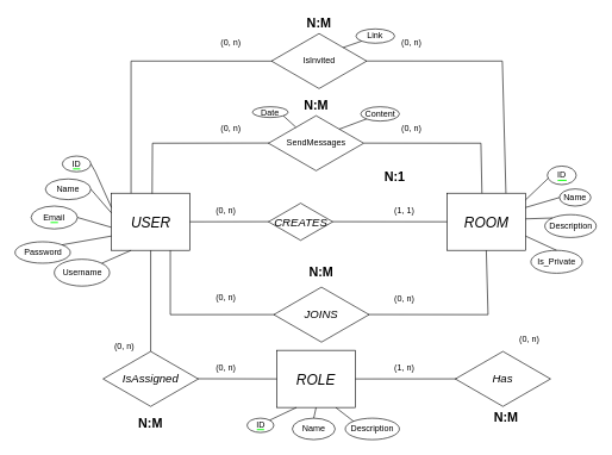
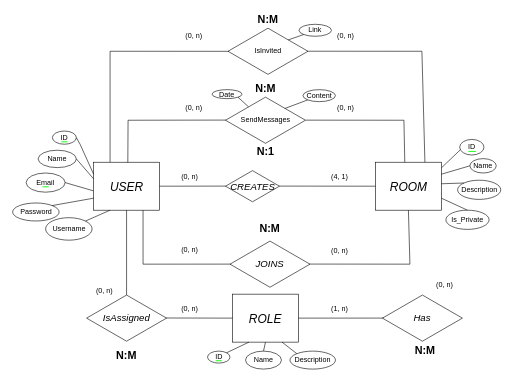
  <mxCell id="0" />
  <mxCell id="1" parent="0" />
  <mxCell id="2" value="ID" style="ellipse;whiteSpace=wrap;html=1;fillColor=none;" parent="1" vertex="1"><mxGeometry x="766" y="232" width="40.5" height="26" as="geometry" /></mxCell>
  <mxCell id="3" value="Email" style="ellipse;whiteSpace=wrap;html=1;fillColor=none;" parent="1" vertex="1"><mxGeometry x="43" y="288" width="65" height="32" as="geometry" /></mxCell>
  <mxCell id="4" value="&lt;i style=&quot;&quot;&gt;&lt;font style=&quot;font-size: 20px;&quot;&gt;USER&lt;/font&gt;&lt;/i&gt;" style="rounded=0;whiteSpace=wrap;html=1;fillColor=none;" parent="1" vertex="1"><mxGeometry x="155.5" y="270" width="110" height="80" as="geometry" /></mxCell>
  <mxCell id="5" value="&lt;i style=&quot;&quot;&gt;&lt;font style=&quot;font-size: 20px;&quot;&gt;ROOM&lt;/font&gt;&lt;/i&gt;" style="rounded=0;whiteSpace=wrap;html=1;fillColor=none;align=center;" parent="1" vertex="1"><mxGeometry x="625.5" y="270" width="110" height="80" as="geometry" /></mxCell>
  <mxCell id="6" value="&lt;i&gt;&lt;font style=&quot;font-size: 16px;&quot;&gt;CREATES&lt;/font&gt;&lt;/i&gt;" style="html=1;whiteSpace=wrap;aspect=fixed;shape=isoRectangle;fillColor=none;" parent="1" vertex="1"><mxGeometry x="375.51" y="270" width="90" height="80" as="geometry" /></mxCell>
  <mxCell id="7" value="" style="endArrow=none;html=1;rounded=0;exitX=1;exitY=0.5;exitDx=0;exitDy=0;entryX=0.007;entryY=0.498;entryDx=0;entryDy=0;entryPerimeter=0;" parent="1" source="4" edge="1" target="6"><mxGeometry width="50" height="50" relative="1" as="geometry"><mxPoint x="275.5" y="298" as="sourcePoint" /><mxPoint x="375.5" y="298" as="targetPoint" /></mxGeometry></mxCell>
  <mxCell id="8" value="" style="endArrow=none;html=1;rounded=0;exitX=0.997;exitY=0.498;exitDx=0;exitDy=0;entryX=0;entryY=0.5;entryDx=0;entryDy=0;exitPerimeter=0;" parent="1" target="5" edge="1" source="6"><mxGeometry width="50" height="50" relative="1" as="geometry"><mxPoint x="508.84" y="297.5" as="sourcePoint" /><mxPoint x="620.84" y="298.5" as="targetPoint" /></mxGeometry></mxCell>
  <mxCell id="9" value="" style="endArrow=none;html=1;rounded=0;entryX=0;entryY=0.75;entryDx=0;entryDy=0;exitX=1;exitY=0;exitDx=0;exitDy=0;" parent="1" source="59" target="4" edge="1"><mxGeometry width="50" height="50" relative="1" as="geometry"><mxPoint x="83" y="344" as="sourcePoint" /><mxPoint x="115.5" y="308" as="targetPoint" /><Array as="points" /></mxGeometry></mxCell>
  <mxCell id="10" value="" style="endArrow=none;html=1;rounded=0;entryX=0;entryY=0.346;entryDx=0;entryDy=0;entryPerimeter=0;exitX=1;exitY=0.5;exitDx=0;exitDy=0;" parent="1" source="58" target="4" edge="1"><mxGeometry width="50" height="50" relative="1" as="geometry"><mxPoint x="68.91" y="249.59" as="sourcePoint" /><mxPoint x="156.5" y="285" as="targetPoint" /><Array as="points" /></mxGeometry></mxCell>
  <mxCell id="11" value="" style="endArrow=none;html=1;rounded=0;exitX=1;exitY=0.25;exitDx=0;exitDy=0;entryX=0;entryY=0.5;entryDx=0;entryDy=0;" parent="1" source="5" target="63" edge="1"><mxGeometry width="50" height="50" relative="1" as="geometry"><mxPoint x="765.5" y="350" as="sourcePoint" /><mxPoint x="779" y="286" as="targetPoint" /><Array as="points" /></mxGeometry></mxCell>
  <mxCell id="12" value="" style="endArrow=none;html=1;rounded=0;exitX=1.001;exitY=0.449;exitDx=0;exitDy=0;exitPerimeter=0;entryX=0;entryY=0;entryDx=0;entryDy=0;" parent="1" source="5" target="64" edge="1"><mxGeometry width="50" height="50" relative="1" as="geometry"><mxPoint x="745.5" y="288" as="sourcePoint" /><mxPoint x="811" y="321.5" as="targetPoint" /><Array as="points" /></mxGeometry></mxCell>
  <mxCell id="13" value="" style="endArrow=none;html=1;rounded=0;entryX=0.5;entryY=0;entryDx=0;entryDy=0;exitX=1;exitY=0.75;exitDx=0;exitDy=0;" parent="1" source="5" target="65" edge="1"><mxGeometry width="50" height="50" relative="1" as="geometry"><mxPoint x="736.5" y="313" as="sourcePoint" /><mxPoint x="759.787" y="346.787" as="targetPoint" /><Array as="points" /></mxGeometry></mxCell>
  <mxCell id="14" value="" style="endArrow=none;html=1;rounded=0;exitX=1.002;exitY=0.115;exitDx=0;exitDy=0;entryX=0.033;entryY=0.656;entryDx=0;entryDy=0;exitPerimeter=0;entryPerimeter=0;" parent="1" source="5" target="2" edge="1"><mxGeometry width="50" height="50" relative="1" as="geometry"><mxPoint x="745.5" y="288" as="sourcePoint" /><mxPoint x="770.5" y="243" as="targetPoint" /><Array as="points" /></mxGeometry></mxCell>
  <mxCell id="15" value="" style="endArrow=none;html=1;rounded=0;exitX=1;exitY=0.5;exitDx=0;exitDy=0;entryX=0;entryY=0.25;entryDx=0;entryDy=0;" parent="1" source="57" target="4" edge="1"><mxGeometry width="50" height="50" relative="1" as="geometry"><mxPoint x="98" y="223.5" as="sourcePoint" /><mxPoint x="145.5" y="270" as="targetPoint" /><Array as="points"><mxPoint x="133" y="240" /></Array></mxGeometry></mxCell>
  <mxCell id="16" value="(0, n)" style="text;html=1;align=center;verticalAlign=middle;whiteSpace=wrap;rounded=0;" parent="1" vertex="1"><mxGeometry x="285.5" y="279" width="60" height="30" as="geometry" /></mxCell>
- <mxCell id="17" value="(1, 1)" style="text;html=1;align=center;verticalAlign=middle;whiteSpace=wrap;rounded=0;" parent="1" vertex="1"><mxGeometry x="535.5" y="279" width="60" height="30" as="geometry" /></mxCell>
+ <mxCell id="17" value="(4, 1)" style="text;html=1;align=center;verticalAlign=middle;whiteSpace=wrap;rounded=0;" parent="1" vertex="1"><mxGeometry x="535.5" y="279" width="60" height="30" as="geometry" /></mxCell>
  <mxCell id="18" value="" style="endArrow=none;html=1;rounded=0;strokeWidth=1.5;strokeColor=#00ff00;" parent="1" edge="1"><mxGeometry width="50" height="50" relative="1" as="geometry"><mxPoint x="101.75" y="236" as="sourcePoint" /><mxPoint x="111.75" y="236" as="targetPoint" /></mxGeometry></mxCell>
  <mxCell id="19" style="edgeStyle=orthogonalEdgeStyle;rounded=0;orthogonalLoop=1;jettySize=auto;html=1;exitX=0.5;exitY=1;exitDx=0;exitDy=0;" parent="1" edge="1"><mxGeometry relative="1" as="geometry"><mxPoint x="53" y="288" as="sourcePoint" /><mxPoint x="53" y="288" as="targetPoint" /></mxGeometry></mxCell>
  <mxCell id="20" value="" style="endArrow=none;html=1;rounded=0;strokeWidth=1.5;strokeColor=#00ff00;" parent="1" edge="1"><mxGeometry width="50" height="50" relative="1" as="geometry"><mxPoint x="70.25" y="311" as="sourcePoint" /><mxPoint x="80.75" y="311" as="targetPoint" /></mxGeometry></mxCell>
  <mxCell id="21" value="" style="endArrow=none;html=1;rounded=0;entryX=-0.004;entryY=0.596;entryDx=0;entryDy=0;entryPerimeter=0;exitX=1;exitY=0.5;exitDx=0;exitDy=0;" parent="1" source="3" target="4" edge="1"><mxGeometry width="50" height="50" relative="1" as="geometry"><mxPoint x="109.642" y="283.858" as="sourcePoint" /><mxPoint x="115.5" y="290" as="targetPoint" /></mxGeometry></mxCell>
  <mxCell id="22" value="" style="endArrow=none;html=1;rounded=0;strokeWidth=1.5;strokeColor=#00ff00;jumpSize=6;endSize=6;" parent="1" edge="1"><mxGeometry width="50" height="50" relative="1" as="geometry"><mxPoint x="780.5" y="252" as="sourcePoint" /><mxPoint x="793" y="252" as="targetPoint" /></mxGeometry></mxCell>
  <mxCell id="23" value="" style="endArrow=none;html=1;rounded=0;entryX=0.25;entryY=1;entryDx=0;entryDy=0;exitX=1;exitY=0;exitDx=0;exitDy=0;" parent="1" source="60" target="4" edge="1"><mxGeometry width="50" height="50" relative="1" as="geometry"><mxPoint x="81.781" y="388.174" as="sourcePoint" /><mxPoint x="165.5" y="328" as="targetPoint" /><Array as="points" /></mxGeometry></mxCell>
  <mxCell id="24" value="&lt;i&gt;&lt;font style=&quot;font-size: 16px;&quot;&gt;JOINS&lt;/font&gt;&lt;/i&gt;" style="html=1;whiteSpace=wrap;aspect=fixed;shape=isoRectangle;fillColor=none;" parent="1" vertex="1"><mxGeometry x="383" y="400" width="133.34" height="80" as="geometry" /></mxCell>
  <mxCell id="25" value="" style="endArrow=none;html=1;rounded=0;entryX=0.007;entryY=0.499;entryDx=0;entryDy=0;entryPerimeter=0;exitX=0.75;exitY=1;exitDx=0;exitDy=0;" parent="1" source="4" target="24" edge="1"><mxGeometry width="50" height="50" relative="1" as="geometry"><mxPoint x="255.5" y="360" as="sourcePoint" /><mxPoint x="355.5" y="450" as="targetPoint" /><Array as="points"><mxPoint x="238" y="440" /></Array></mxGeometry></mxCell>
  <mxCell id="26" value="" style="endArrow=none;html=1;rounded=0;exitX=0.994;exitY=0.498;exitDx=0;exitDy=0;exitPerimeter=0;entryX=0.5;entryY=1;entryDx=0;entryDy=0;" parent="1" source="24" target="5" edge="1"><mxGeometry width="50" height="50" relative="1" as="geometry"><mxPoint x="505.51" y="442" as="sourcePoint" /><mxPoint x="680.5" y="360" as="targetPoint" /><Array as="points"><mxPoint x="683" y="440" /></Array></mxGeometry></mxCell>
  <mxCell id="27" value="(0, n)" style="text;html=1;align=center;verticalAlign=middle;whiteSpace=wrap;rounded=0;" parent="1" vertex="1"><mxGeometry x="285.5" y="401" width="60" height="30" as="geometry" /></mxCell>
  <mxCell id="28" value="(0, n)" style="text;html=1;align=center;verticalAlign=middle;whiteSpace=wrap;rounded=0;" parent="1" vertex="1"><mxGeometry x="535.5" y="402.5" width="60" height="30" as="geometry" /></mxCell>
  <mxCell id="29" value="SendMessages" style="html=1;whiteSpace=wrap;aspect=fixed;shape=isoRectangle;fillColor=none;" parent="1" vertex="1"><mxGeometry x="375.5" y="160" width="133.34" height="80" as="geometry" /></mxCell>
  <mxCell id="30" value="" style="endArrow=none;html=1;rounded=0;exitX=0.006;exitY=0.497;exitDx=0;exitDy=0;exitPerimeter=0;entryX=0.519;entryY=0.007;entryDx=0;entryDy=0;entryPerimeter=0;" parent="1" source="29" target="4" edge="1"><mxGeometry width="50" height="50" relative="1" as="geometry"><mxPoint x="373" y="180" as="sourcePoint" /><mxPoint x="213" y="250" as="targetPoint" /><Array as="points"><mxPoint x="213" y="200" /></Array></mxGeometry></mxCell>
  <mxCell id="31" value="" style="endArrow=none;html=1;rounded=0;entryX=1.002;entryY=0.498;entryDx=0;entryDy=0;exitX=0.445;exitY=0.001;exitDx=0;exitDy=0;exitPerimeter=0;entryPerimeter=0;" parent="1" source="5" target="29" edge="1"><mxGeometry width="50" height="50" relative="1" as="geometry"><mxPoint x="728" y="144" as="sourcePoint" /><mxPoint x="563" y="228" as="targetPoint" /><Array as="points"><mxPoint x="673" y="200" /></Array></mxGeometry></mxCell>
  <mxCell id="32" value="(0, n)" style="text;html=1;align=center;verticalAlign=middle;whiteSpace=wrap;rounded=0;" parent="1" vertex="1"><mxGeometry x="293" y="164" width="60" height="30" as="geometry" /></mxCell>
  <mxCell id="33" value="(0, n)" style="text;html=1;align=center;verticalAlign=middle;whiteSpace=wrap;rounded=0;" parent="1" vertex="1"><mxGeometry x="545.5" y="164" width="60" height="30" as="geometry" /></mxCell>
  <mxCell id="34" value="" style="endArrow=none;html=1;rounded=0;exitX=0.742;exitY=0.255;exitDx=0;exitDy=0;entryX=0;entryY=1;entryDx=0;entryDy=0;exitPerimeter=0;" parent="1" source="29" target="66" edge="1"><mxGeometry width="50" height="50" relative="1" as="geometry"><mxPoint x="488" y="144" as="sourcePoint" /><mxPoint x="488" y="170" as="targetPoint" /><Array as="points" /></mxGeometry></mxCell>
  <mxCell id="35" value="" style="endArrow=none;html=1;rounded=0;exitX=0.287;exitY=0.219;exitDx=0;exitDy=0;exitPerimeter=0;entryX=1;entryY=1;entryDx=0;entryDy=0;" parent="1" source="29" target="67" edge="1"><mxGeometry width="50" height="50" relative="1" as="geometry"><mxPoint x="435.17" y="158" as="sourcePoint" /><mxPoint x="396" y="170" as="targetPoint" /><Array as="points" /></mxGeometry></mxCell>
  <mxCell id="36" value="IsInvited" style="html=1;whiteSpace=wrap;aspect=fixed;shape=isoRectangle;fillColor=none;" parent="1" vertex="1"><mxGeometry x="379.66" y="45" width="133.34" height="80" as="geometry" /></mxCell>
  <mxCell id="37" value="" style="endArrow=none;html=1;rounded=0;entryX=0.25;entryY=0;entryDx=0;entryDy=0;exitX=0.005;exitY=0.501;exitDx=0;exitDy=0;exitPerimeter=0;" parent="1" source="36" target="4" edge="1"><mxGeometry width="50" height="50" relative="1" as="geometry"><mxPoint x="373" y="0" as="sourcePoint" /><mxPoint x="223" y="269" as="targetPoint" /><Array as="points"><mxPoint x="183" y="85" /></Array></mxGeometry></mxCell>
  <mxCell id="38" value="" style="endArrow=none;html=1;rounded=0;entryX=0.75;entryY=0;entryDx=0;entryDy=0;exitX=0.996;exitY=0.499;exitDx=0;exitDy=0;exitPerimeter=0;" parent="1" source="36" target="5" edge="1"><mxGeometry width="50" height="50" relative="1" as="geometry"><mxPoint x="513" y="0" as="sourcePoint" /><mxPoint x="545.5" y="268" as="targetPoint" /><Array as="points"><mxPoint x="703" y="85" /></Array></mxGeometry></mxCell>
  <mxCell id="39" value="(0, n)" style="text;html=1;align=center;verticalAlign=middle;whiteSpace=wrap;rounded=0;" parent="1" vertex="1"><mxGeometry x="293" y="45" width="60" height="30" as="geometry" /></mxCell>
  <mxCell id="40" value="(0, n)" style="text;html=1;align=center;verticalAlign=middle;whiteSpace=wrap;rounded=0;" parent="1" vertex="1"><mxGeometry x="545.5" y="45" width="60" height="30" as="geometry" /></mxCell>
  <mxCell id="41" value="&lt;i&gt;&lt;font style=&quot;font-size: 16px;&quot;&gt;Has&lt;/font&gt;&lt;/i&gt;" style="html=1;whiteSpace=wrap;aspect=fixed;shape=isoRectangle;fillColor=none;" parent="1" vertex="1"><mxGeometry x="637.16" y="490" width="133.34" height="80" as="geometry" /></mxCell>
  <mxCell id="42" value="&lt;i style=&quot;&quot;&gt;&lt;font style=&quot;font-size: 20px;&quot;&gt;ROLE&lt;/font&gt;&lt;/i&gt;" style="rounded=0;whiteSpace=wrap;html=1;fillColor=none;" parent="1" vertex="1"><mxGeometry x="387.17" y="490" width="110" height="80" as="geometry" /></mxCell>
  <mxCell id="43" value="&lt;i&gt;&lt;font style=&quot;font-size: 16px;&quot;&gt;IsAssigned&lt;/font&gt;&lt;/i&gt;" style="html=1;whiteSpace=wrap;aspect=fixed;shape=isoRectangle;fillColor=none;" parent="1" vertex="1"><mxGeometry x="143.84" y="490" width="133.34" height="80" as="geometry" /></mxCell>
  <mxCell id="44" value="" style="endArrow=none;html=1;rounded=0;exitX=0.5;exitY=1;exitDx=0;exitDy=0;entryX=0.5;entryY=0.019;entryDx=0;entryDy=0;entryPerimeter=0;" parent="1" source="4" target="43" edge="1"><mxGeometry width="50" height="50" relative="1" as="geometry"><mxPoint x="248" y="348" as="sourcePoint" /><mxPoint x="263" y="480" as="targetPoint" /><Array as="points" /></mxGeometry></mxCell>
  <mxCell id="45" value="" style="endArrow=none;html=1;rounded=0;exitX=0.995;exitY=0.497;exitDx=0;exitDy=0;entryX=0;entryY=0.5;entryDx=0;entryDy=0;exitPerimeter=0;" parent="1" source="43" target="42" edge="1"><mxGeometry width="50" height="50" relative="1" as="geometry"><mxPoint x="221" y="348" as="sourcePoint" /><mxPoint x="270" y="492" as="targetPoint" /><Array as="points" /></mxGeometry></mxCell>
  <mxCell id="46" value="" style="endArrow=none;html=1;rounded=0;exitX=1;exitY=0.5;exitDx=0;exitDy=0;entryX=0.011;entryY=0.499;entryDx=0;entryDy=0;entryPerimeter=0;" parent="1" source="42" target="41" edge="1"><mxGeometry width="50" height="50" relative="1" as="geometry"><mxPoint x="488" y="519.8" as="sourcePoint" /><mxPoint x="603" y="520" as="targetPoint" /><Array as="points" /></mxGeometry></mxCell>
  <mxCell id="47" value="(0, n)" style="text;html=1;align=center;verticalAlign=middle;whiteSpace=wrap;rounded=0;" parent="1" vertex="1"><mxGeometry x="285.5" y="500" width="60" height="30" as="geometry" /></mxCell>
  <mxCell id="48" value="(0, n)" style="text;html=1;align=center;verticalAlign=middle;whiteSpace=wrap;rounded=0;" parent="1" vertex="1"><mxGeometry x="143.84" y="470" width="60" height="30" as="geometry" /></mxCell>
  <mxCell id="49" value="(0, n)" style="text;html=1;align=center;verticalAlign=middle;whiteSpace=wrap;rounded=0;" parent="1" vertex="1"><mxGeometry x="710.5" y="460" width="60" height="30" as="geometry" /></mxCell>
  <mxCell id="50" value="(1, n)" style="text;html=1;align=center;verticalAlign=middle;whiteSpace=wrap;rounded=0;" parent="1" vertex="1"><mxGeometry x="535.5" y="500" width="60" height="30" as="geometry" /></mxCell>
  <mxCell id="51" value="" style="endArrow=none;html=1;rounded=0;entryX=0.5;entryY=1;entryDx=0;entryDy=0;exitX=0.5;exitY=0;exitDx=0;exitDy=0;" parent="1" source="55" target="42" edge="1"><mxGeometry width="50" height="50" relative="1" as="geometry"><mxPoint x="434.66" y="565" as="sourcePoint" /><mxPoint x="390" y="560" as="targetPoint" /><Array as="points" /></mxGeometry></mxCell>
  <mxCell id="52" value="" style="endArrow=none;html=1;rounded=0;entryX=0.75;entryY=1;entryDx=0;entryDy=0;exitX=0;exitY=0;exitDx=0;exitDy=0;" parent="1" source="56" target="42" edge="1"><mxGeometry width="50" height="50" relative="1" as="geometry"><mxPoint x="512.229" y="557.454" as="sourcePoint" /><mxPoint x="400" y="570" as="targetPoint" /><Array as="points" /></mxGeometry></mxCell>
  <mxCell id="53" value="" style="endArrow=none;html=1;rounded=0;strokeWidth=1.5;strokeColor=#00ff00;" parent="1" edge="1"><mxGeometry width="50" height="50" relative="1" as="geometry"><mxPoint x="359.12" y="601" as="sourcePoint" /><mxPoint x="369.37" y="601" as="targetPoint" /></mxGeometry></mxCell>
  <mxCell id="54" value="" style="endArrow=none;html=1;rounded=0;exitX=0.753;exitY=0.263;exitDx=0;exitDy=0;exitPerimeter=0;entryX=0;entryY=1;entryDx=0;entryDy=0;" parent="1" source="36" target="68" edge="1"><mxGeometry width="50" height="50" relative="1" as="geometry"><mxPoint x="475.66" y="70" as="sourcePoint" /><mxPoint x="493" y="60" as="targetPoint" /><Array as="points" /></mxGeometry></mxCell>
  <mxCell id="55" value="&lt;span style=&quot;text-wrap: nowrap;&quot;&gt;Name&lt;/span&gt;" style="ellipse;whiteSpace=wrap;html=1;fillColor=none;" parent="1" vertex="1"><mxGeometry x="408.84" y="585" width="60" height="30" as="geometry" /></mxCell>
  <mxCell id="56" value="&lt;span style=&quot;text-wrap: nowrap;&quot;&gt;Description&lt;/span&gt;" style="ellipse;whiteSpace=wrap;html=1;fillColor=none;" parent="1" vertex="1"><mxGeometry x="483" y="585" width="75.84" height="30" as="geometry" /></mxCell>
  <mxCell id="57" value="ID" style="ellipse;whiteSpace=wrap;html=1;fillColor=none;" parent="1" vertex="1"><mxGeometry x="86.75" y="218" width="40" height="22" as="geometry" /></mxCell>
  <mxCell id="58" value="Name" style="ellipse;whiteSpace=wrap;html=1;fillColor=none;" parent="1" vertex="1"><mxGeometry x="63" y="250" width="63.75" height="29" as="geometry" /></mxCell>
  <mxCell id="59" value="&lt;span style=&quot;text-wrap: nowrap;&quot;&gt;Password&lt;/span&gt;" style="ellipse;whiteSpace=wrap;html=1;fillColor=none;" parent="1" vertex="1"><mxGeometry x="20.5" y="338" width="77.5" height="30" as="geometry" /></mxCell>
  <mxCell id="60" value="&lt;span style=&quot;text-wrap: nowrap;&quot;&gt;Username&lt;/span&gt;" style="ellipse;whiteSpace=wrap;html=1;fillColor=none;" parent="1" vertex="1"><mxGeometry x="75.5" y="362.5" width="77.5" height="37.5" as="geometry" /></mxCell>
  <mxCell id="61" value="&lt;span style=&quot;text-wrap: nowrap;&quot;&gt;ID&lt;/span&gt;" style="ellipse;whiteSpace=wrap;html=1;fillColor=none;" parent="1" vertex="1"><mxGeometry x="345.5" y="585" width="37.5" height="20" as="geometry" /></mxCell>
  <mxCell id="62" value="" style="endArrow=none;html=1;rounded=0;entryX=0.25;entryY=1;entryDx=0;entryDy=0;exitX=1;exitY=0;exitDx=0;exitDy=0;" parent="1" source="61" target="42" edge="1"><mxGeometry width="50" height="50" relative="1" as="geometry"><mxPoint x="445" y="570" as="sourcePoint" /><mxPoint x="445" y="560" as="targetPoint" /><Array as="points" /></mxGeometry></mxCell>
  <mxCell id="63" value="&lt;span style=&quot;text-wrap: nowrap;&quot;&gt;Name&lt;/span&gt;" style="ellipse;whiteSpace=wrap;html=1;fillColor=none;" parent="1" vertex="1"><mxGeometry x="783" y="264" width="44" height="24" as="geometry" /></mxCell>
  <mxCell id="64" value="&lt;span style=&quot;text-wrap: nowrap;&quot;&gt;Description&lt;/span&gt;" style="ellipse;whiteSpace=wrap;html=1;fillColor=none;" parent="1" vertex="1"><mxGeometry x="762.5" y="300" width="72" height="32" as="geometry" /></mxCell>
  <mxCell id="65" value="&lt;span style=&quot;text-wrap: nowrap;&quot;&gt;Is_Private&lt;/span&gt;" style="ellipse;whiteSpace=wrap;html=1;fillColor=none;" parent="1" vertex="1"><mxGeometry x="743" y="350" width="72" height="32" as="geometry" /></mxCell>
  <mxCell id="66" value="&lt;span style=&quot;text-wrap: nowrap;&quot;&gt;Content&lt;/span&gt;" style="ellipse;whiteSpace=wrap;html=1;fillColor=none;" parent="1" vertex="1"><mxGeometry x="504.68" y="149" width="54.16" height="20" as="geometry" /></mxCell>
  <mxCell id="67" value="&lt;span style=&quot;text-wrap: nowrap;&quot;&gt;Date&lt;/span&gt;" style="ellipse;whiteSpace=wrap;html=1;fillColor=none;" parent="1" vertex="1"><mxGeometry x="353" y="149" width="50" height="15" as="geometry" /></mxCell>
  <mxCell id="68" value="&lt;span style=&quot;text-wrap: nowrap;&quot;&gt;Link&lt;/span&gt;" style="ellipse;whiteSpace=wrap;html=1;fillColor=none;" parent="1" vertex="1"><mxGeometry x="498" y="40" width="54.16" height="20" as="geometry" /></mxCell>
  <mxCell id="69" value="&lt;b style=&quot;font-size: 18px;&quot;&gt;N:M&lt;/b&gt;" style="text;html=1;align=center;verticalAlign=middle;whiteSpace=wrap;rounded=0;fontSize=18;" vertex="1" parent="1"><mxGeometry x="419.67" y="20" width="53.33" height="23.5" as="geometry" /></mxCell>
  <mxCell id="70" value="&lt;b style=&quot;font-size: 18px;&quot;&gt;N:M&lt;/b&gt;" style="text;html=1;align=center;verticalAlign=middle;whiteSpace=wrap;rounded=0;fontSize=18;" vertex="1" parent="1"><mxGeometry x="415.51" y="136.5" width="53.33" height="23.5" as="geometry" /></mxCell>
- <mxCell id="71" value="&lt;b style=&quot;font-size: 18px;&quot;&gt;N:1&lt;/b&gt;" style="text;html=1;align=center;verticalAlign=middle;whiteSpace=wrap;rounded=0;fontSize=18;" vertex="1" parent="1"><mxGeometry x="525.5" y="235.5" width="53.33" height="23.5" as="geometry" /></mxCell>
+ <mxCell id="71" value="&lt;b style=&quot;font-size: 18px;&quot;&gt;N:1&lt;/b&gt;" style="text;html=1;align=center;verticalAlign=middle;whiteSpace=wrap;rounded=0;fontSize=18;" vertex="1" parent="1"><mxGeometry x="415.5" y="240.5" width="53.33" height="23.5" as="geometry" /></mxCell>
  <mxCell id="72" value="&lt;b style=&quot;font-size: 18px;&quot;&gt;N:M&lt;/b&gt;" style="text;html=1;align=center;verticalAlign=middle;whiteSpace=wrap;rounded=0;fontSize=18;" vertex="1" parent="1"><mxGeometry x="682.17" y="573.25" width="53.33" height="23.5" as="geometry" /></mxCell>
  <mxCell id="73" value="&lt;b style=&quot;font-size: 18px;&quot;&gt;N:M&lt;/b&gt;" style="text;html=1;align=center;verticalAlign=middle;whiteSpace=wrap;rounded=0;fontSize=18;" vertex="1" parent="1"><mxGeometry x="183.84" y="580" width="53.33" height="23.5" as="geometry" /></mxCell>
  <mxCell id="74" value="&lt;b style=&quot;font-size: 18px;&quot;&gt;N:M&lt;/b&gt;" style="text;html=1;align=center;verticalAlign=middle;whiteSpace=wrap;rounded=0;fontSize=18;" vertex="1" parent="1"><mxGeometry x="423.01" y="369.5" width="53.33" height="23.5" as="geometry" /></mxCell>
